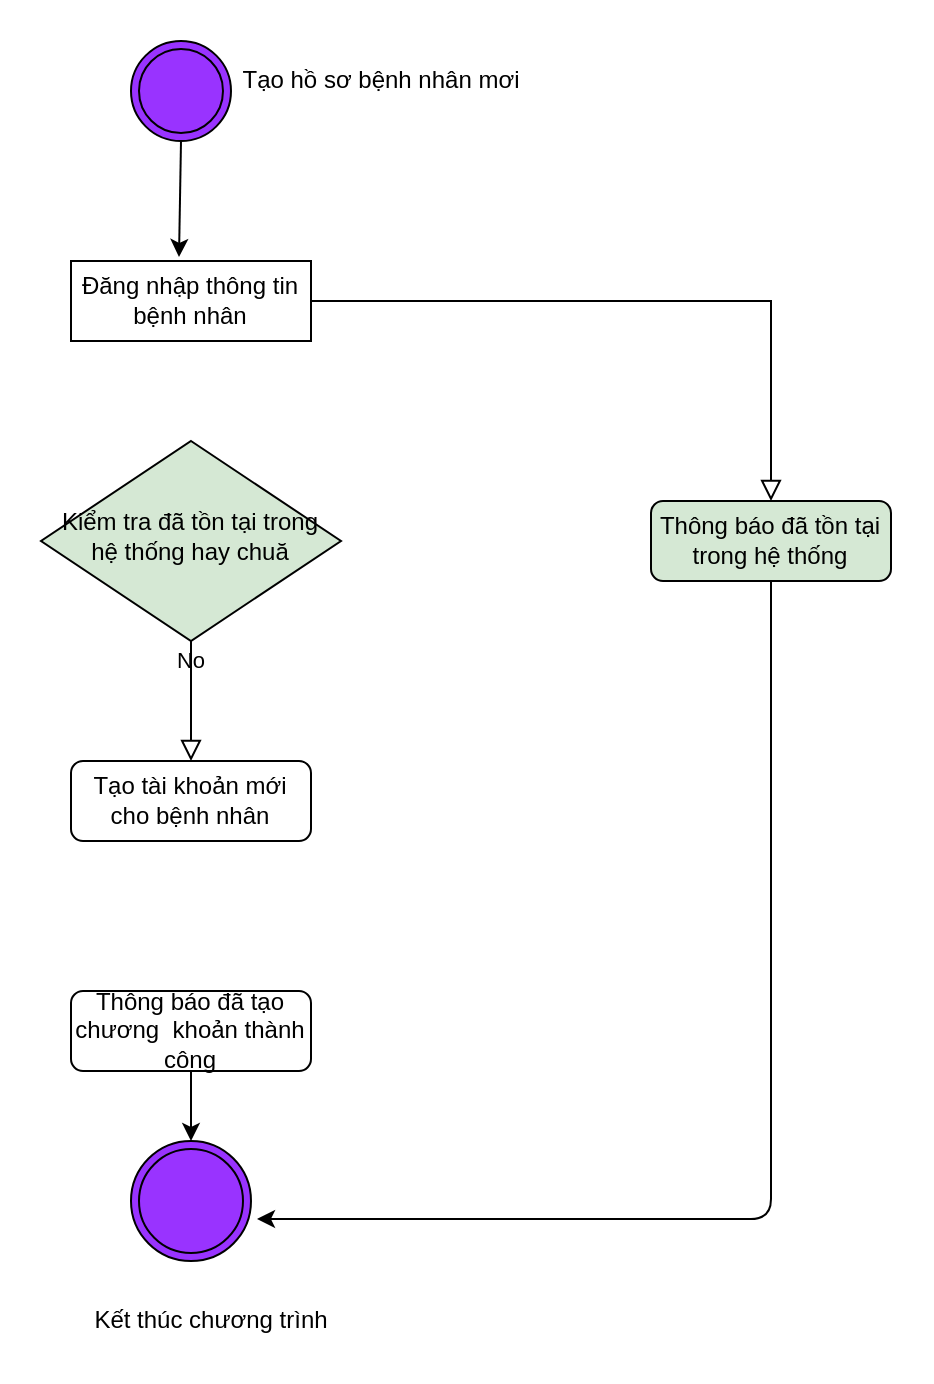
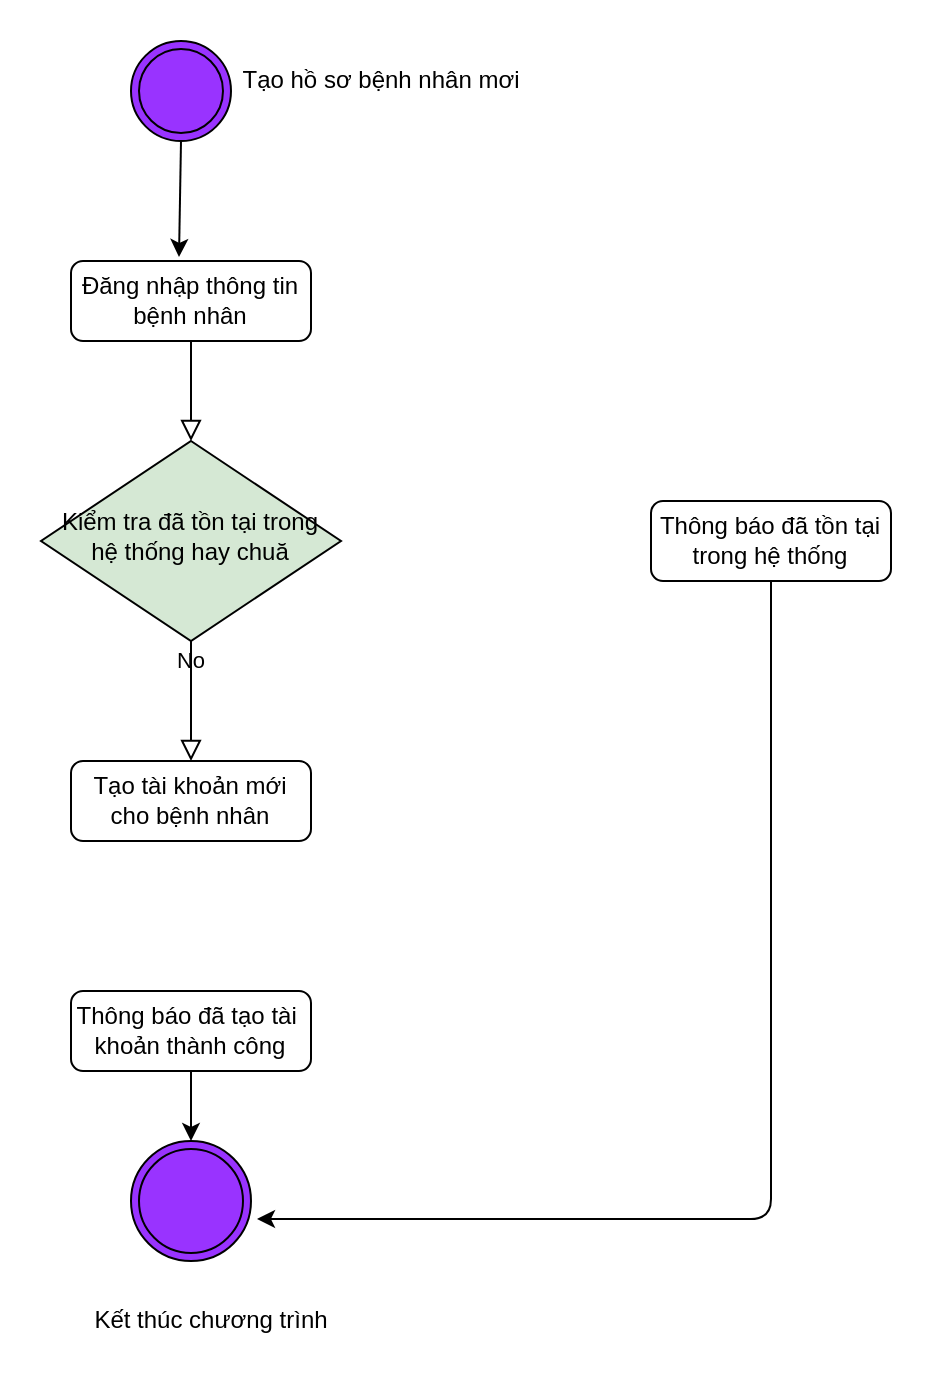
  <mxCell id="0" />
  <mxCell id="1" parent="0" />
- <mxCell id="2" value="" style="rounded=0;html=1;jettySize=auto;orthogonalLoop=1;fontSize=11;endArrow=block;endFill=0;endSize=8;strokeWidth=1;shadow=0;labelBackgroundColor=none;edgeStyle=orthogonalEdgeStyle;" parent="1" source="3" target="6" edge="1"><mxGeometry relative="1" as="geometry" /></mxCell>
- <mxCell id="3" value="Đăng nhập thông tin bệnh nhân&lt;br&gt;" style="whiteSpace=wrap;html=1;fontSize=12;glass=0;strokeWidth=1;shadow=0;rounded=0;" parent="1" vertex="1"><mxGeometry x="35" y="130" width="120" height="40" as="geometry" /></mxCell>
+ <mxCell id="2" value="" style="rounded=0;html=1;jettySize=auto;orthogonalLoop=1;fontSize=11;endArrow=block;endFill=0;endSize=8;strokeWidth=1;shadow=0;labelBackgroundColor=none;edgeStyle=orthogonalEdgeStyle;" parent="1" source="3" target="5" edge="1"><mxGeometry relative="1" as="geometry" /></mxCell>
+ <mxCell id="3" value="Đăng nhập thông tin bệnh nhân&lt;br&gt;" style="rounded=1;whiteSpace=wrap;html=1;fontSize=12;glass=0;strokeWidth=1;shadow=0;" parent="1" vertex="1"><mxGeometry x="35" y="130" width="120" height="40" as="geometry" /></mxCell>
  <mxCell id="4" value="No" style="rounded=0;html=1;jettySize=auto;orthogonalLoop=1;fontSize=11;endArrow=block;endFill=0;endSize=8;strokeWidth=1;shadow=0;labelBackgroundColor=none;edgeStyle=orthogonalEdgeStyle;" parent="1" source="5" edge="1"><mxGeometry y="20" relative="1" as="geometry"><mxPoint as="offset" /><mxPoint x="95" y="380" as="targetPoint" /></mxGeometry></mxCell>
  <mxCell id="5" value="Kiểm tra đã tồn tại trong hệ thống hay chuă" style="rhombus;whiteSpace=wrap;html=1;shadow=0;fontFamily=Helvetica;fontSize=12;align=center;strokeWidth=1;spacing=6;spacingTop=-4;fillColor=#d5e8d4;" parent="1" vertex="1"><mxGeometry x="20" y="220" width="150" height="100" as="geometry" /></mxCell>
- <mxCell id="6" value="Thông báo đã tồn tại trong hệ thống&lt;br&gt;" style="rounded=1;whiteSpace=wrap;html=1;fontSize=12;glass=0;strokeWidth=1;shadow=0;fillColor=#d5e8d4;" parent="1" vertex="1"><mxGeometry x="325" y="250" width="120" height="40" as="geometry" /></mxCell>
+ <mxCell id="6" value="Thông báo đã tồn tại trong hệ thống&lt;br&gt;" style="rounded=1;whiteSpace=wrap;html=1;fontSize=12;glass=0;strokeWidth=1;shadow=0;" parent="1" vertex="1"><mxGeometry x="325" y="250" width="120" height="40" as="geometry" /></mxCell>
  <mxCell id="7" style="edgeStyle=orthogonalEdgeStyle;rounded=0;orthogonalLoop=1;jettySize=auto;html=1;exitX=0.5;exitY=1;exitDx=0;exitDy=0;fontSize=12;fontColor=#000000;" edge="1" parent="1" source="8" target="13"><mxGeometry relative="1" as="geometry" /></mxCell>
- <mxCell id="8" value="Thông báo đã tạo chương&amp;nbsp; khoản thành công&lt;br&gt;" style="rounded=1;whiteSpace=wrap;html=1;fontSize=12;glass=0;strokeWidth=1;shadow=0;" parent="1" vertex="1"><mxGeometry x="35" y="495" width="120" height="40" as="geometry" /></mxCell>
+ <mxCell id="8" value="Thông báo đã tạo tài&amp;nbsp; khoản thành công&lt;br&gt;" style="rounded=1;whiteSpace=wrap;html=1;fontSize=12;glass=0;strokeWidth=1;shadow=0;" parent="1" vertex="1"><mxGeometry x="35" y="495" width="120" height="40" as="geometry" /></mxCell>
  <mxCell id="9" value="Tạo tài khoản mới cho bệnh nhân&lt;br&gt;" style="rounded=1;whiteSpace=wrap;html=1;fontSize=12;glass=0;strokeWidth=1;shadow=0;" parent="1" vertex="1"><mxGeometry x="35" y="380" width="120" height="40" as="geometry" /></mxCell>
  <mxCell id="10" value="" style="ellipse;shape=doubleEllipse;whiteSpace=wrap;html=1;aspect=fixed;fontSize=20;fillColor=#9933FF;" vertex="1" parent="1"><mxGeometry x="65" y="20" width="50" height="50" as="geometry" /></mxCell>
  <mxCell id="11" value="Tạo hồ sơ bệnh nhân mơi&lt;br style=&quot;font-size: 12px;&quot;&gt;" style="text;html=1;align=center;verticalAlign=middle;resizable=0;points=[];autosize=1;fontSize=12;" vertex="1" parent="1"><mxGeometry x="115" y="30" width="150" height="20" as="geometry" /></mxCell>
  <mxCell id="12" value="" style="endArrow=classic;html=1;fontSize=12;fontColor=#000000;exitX=0.5;exitY=1;exitDx=0;exitDy=0;entryX=0.45;entryY=-0.05;entryDx=0;entryDy=0;entryPerimeter=0;" edge="1" parent="1" source="10" target="3"><mxGeometry width="50" height="50" relative="1" as="geometry"><mxPoint x="55" y="250" as="sourcePoint" /><mxPoint x="5" y="180" as="targetPoint" /></mxGeometry></mxCell>
  <mxCell id="13" value="" style="ellipse;shape=doubleEllipse;whiteSpace=wrap;html=1;aspect=fixed;fillColor=#9933FF;fontSize=12;fontColor=#000000;" vertex="1" parent="1"><mxGeometry x="65" y="570" width="60" height="60" as="geometry" /></mxCell>
  <mxCell id="14" value="Kết thúc chương trình&lt;br&gt;" style="text;html=1;align=center;verticalAlign=middle;resizable=0;points=[];autosize=1;fontSize=12;fontColor=#000000;" vertex="1" parent="1"><mxGeometry x="40" y="650" width="130" height="20" as="geometry" /></mxCell>
  <mxCell id="15" value="" style="edgeStyle=segmentEdgeStyle;endArrow=classic;html=1;fontSize=12;fontColor=#000000;exitX=0.5;exitY=1;exitDx=0;exitDy=0;entryX=1.05;entryY=0.65;entryDx=0;entryDy=0;entryPerimeter=0;" edge="1" parent="1" source="6" target="13"><mxGeometry width="50" height="50" relative="1" as="geometry"><mxPoint x="365" y="450" as="sourcePoint" /><mxPoint x="385" y="530" as="targetPoint" /><Array as="points"><mxPoint x="385" y="609" /></Array></mxGeometry></mxCell>
